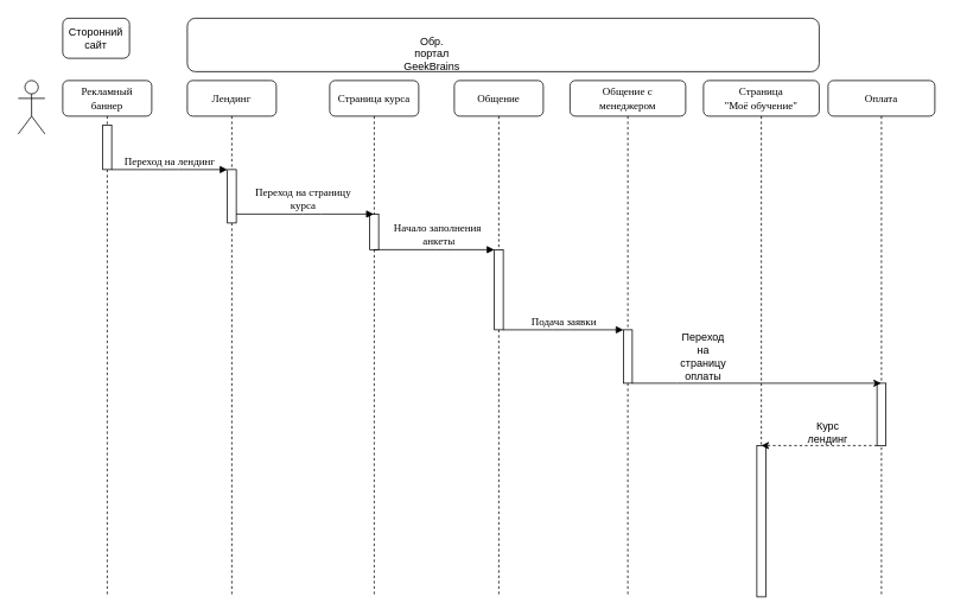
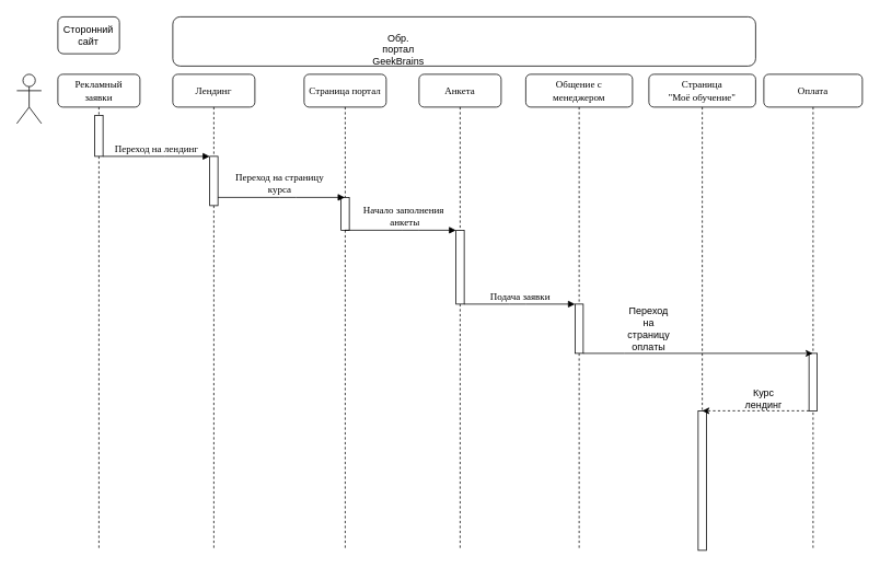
  <mxCell id="0" />
  <mxCell id="1" parent="0" />
  <mxCell id="2" value="Лендинг" style="shape=umlLifeline;perimeter=lifelinePerimeter;whiteSpace=wrap;html=1;container=1;collapsible=0;recursiveResize=0;outlineConnect=0;rounded=1;shadow=0;comic=0;labelBackgroundColor=none;strokeWidth=1;fontFamily=Verdana;fontSize=12;align=center;" parent="1" vertex="1"><mxGeometry x="210" y="90" width="100" height="580" as="geometry" /></mxCell>
  <mxCell id="3" value="" style="html=1;points=[];perimeter=orthogonalPerimeter;rounded=0;shadow=0;comic=0;labelBackgroundColor=none;strokeWidth=1;fontFamily=Verdana;fontSize=12;align=center;" parent="2" vertex="1"><mxGeometry x="45" y="100" width="10" height="60" as="geometry" /></mxCell>
- <mxCell id="4" value="Страница курса" style="shape=umlLifeline;perimeter=lifelinePerimeter;whiteSpace=wrap;html=1;container=1;collapsible=0;recursiveResize=0;outlineConnect=0;rounded=1;shadow=0;comic=0;labelBackgroundColor=none;strokeWidth=1;fontFamily=Verdana;fontSize=12;align=center;" parent="1" vertex="1"><mxGeometry x="370" y="90" width="100" height="580" as="geometry" /></mxCell>
+ <mxCell id="4" value="Страница портал" style="shape=umlLifeline;perimeter=lifelinePerimeter;whiteSpace=wrap;html=1;container=1;collapsible=0;recursiveResize=0;outlineConnect=0;rounded=1;shadow=0;comic=0;labelBackgroundColor=none;strokeWidth=1;fontFamily=Verdana;fontSize=12;align=center;" parent="1" vertex="1"><mxGeometry x="370" y="90" width="100" height="580" as="geometry" /></mxCell>
  <mxCell id="5" value="" style="html=1;points=[];perimeter=orthogonalPerimeter;rounded=0;shadow=0;comic=0;labelBackgroundColor=none;strokeWidth=1;fontFamily=Verdana;fontSize=12;align=center;" parent="4" vertex="1"><mxGeometry x="45" y="150" width="10" height="40" as="geometry" /></mxCell>
- <mxCell id="6" value="Общение" style="shape=umlLifeline;perimeter=lifelinePerimeter;whiteSpace=wrap;html=1;container=1;collapsible=0;recursiveResize=0;outlineConnect=0;rounded=1;shadow=0;comic=0;labelBackgroundColor=none;strokeWidth=1;fontFamily=Verdana;fontSize=12;align=center;" parent="1" vertex="1"><mxGeometry x="510" y="90" width="100" height="580" as="geometry" /></mxCell>
+ <mxCell id="6" value="Анкета" style="shape=umlLifeline;perimeter=lifelinePerimeter;whiteSpace=wrap;html=1;container=1;collapsible=0;recursiveResize=0;outlineConnect=0;rounded=1;shadow=0;comic=0;labelBackgroundColor=none;strokeWidth=1;fontFamily=Verdana;fontSize=12;align=center;" parent="1" vertex="1"><mxGeometry x="510" y="90" width="100" height="580" as="geometry" /></mxCell>
  <mxCell id="7" value="&lt;div&gt;Общение с &lt;br&gt;&lt;/div&gt;&lt;div&gt;менеджером&lt;/div&gt;" style="shape=umlLifeline;perimeter=lifelinePerimeter;whiteSpace=wrap;html=1;container=0;collapsible=0;recursiveResize=0;outlineConnect=0;rounded=1;shadow=0;comic=0;labelBackgroundColor=none;strokeWidth=1;fontFamily=Verdana;fontSize=12;align=center;" parent="1" vertex="1"><mxGeometry x="640" y="90" width="130" height="580" as="geometry" /></mxCell>
  <mxCell id="8" value="Оплата" style="shape=umlLifeline;perimeter=lifelinePerimeter;whiteSpace=wrap;html=1;container=1;collapsible=0;recursiveResize=0;outlineConnect=0;rounded=1;shadow=0;comic=0;labelBackgroundColor=none;strokeWidth=1;fontFamily=Verdana;fontSize=12;align=center;" parent="1" vertex="1"><mxGeometry x="930" y="90" width="120" height="580" as="geometry" /></mxCell>
  <mxCell id="9" value="" style="rounded=0;whiteSpace=wrap;html=1;" vertex="1" parent="8"><mxGeometry x="55" y="340" width="10" height="70" as="geometry" /></mxCell>
  <mxCell id="10" value="&lt;div&gt;Страница&lt;/div&gt;&lt;div&gt;&quot;Моё обучение&quot;&lt;br&gt;&lt;/div&gt;" style="shape=umlLifeline;perimeter=lifelinePerimeter;whiteSpace=wrap;html=1;container=1;collapsible=0;recursiveResize=0;outlineConnect=0;rounded=1;shadow=0;comic=0;labelBackgroundColor=none;strokeWidth=1;fontFamily=Verdana;fontSize=12;align=center;" parent="1" vertex="1"><mxGeometry x="790" y="90" width="130" height="580" as="geometry" /></mxCell>
  <mxCell id="11" value="" style="html=1;points=[];perimeter=orthogonalPerimeter;rounded=0;shadow=0;comic=0;labelBackgroundColor=none;strokeColor=#000000;strokeWidth=1;fillColor=#FFFFFF;fontFamily=Verdana;fontSize=12;fontColor=#000000;align=center;" parent="10" vertex="1"><mxGeometry x="60" y="410" width="10" height="170" as="geometry" /></mxCell>
  <mxCell id="12" value="Переход на страницу оплаты" style="text;html=1;strokeColor=none;fillColor=none;align=center;verticalAlign=middle;whiteSpace=wrap;rounded=0;" vertex="1" parent="10"><mxGeometry x="-30" y="295" width="60" height="30" as="geometry" /></mxCell>
  <mxCell id="13" value="Курс лендинг" style="text;html=1;strokeColor=none;fillColor=none;align=center;verticalAlign=middle;whiteSpace=wrap;rounded=0;" vertex="1" parent="10"><mxGeometry x="110" y="380" width="60" height="30" as="geometry" /></mxCell>
- <mxCell id="14" value="&lt;div&gt;Рекламный&lt;/div&gt;&lt;div&gt;баннер&lt;br&gt;&lt;/div&gt;" style="shape=umlLifeline;perimeter=lifelinePerimeter;whiteSpace=wrap;html=1;container=0;collapsible=0;recursiveResize=0;outlineConnect=0;rounded=1;shadow=0;comic=0;labelBackgroundColor=none;strokeWidth=1;fontFamily=Verdana;fontSize=12;align=center;" parent="1" vertex="1"><mxGeometry x="70" y="90" width="100" height="580" as="geometry" /></mxCell>
+ <mxCell id="14" value="&lt;div&gt;Рекламный&lt;/div&gt;&lt;div&gt;заявки&lt;br&gt;&lt;/div&gt;" style="shape=umlLifeline;perimeter=lifelinePerimeter;whiteSpace=wrap;html=1;container=0;collapsible=0;recursiveResize=0;outlineConnect=0;rounded=1;shadow=0;comic=0;labelBackgroundColor=none;strokeWidth=1;fontFamily=Verdana;fontSize=12;align=center;" parent="1" vertex="1"><mxGeometry x="70" y="90" width="100" height="580" as="geometry" /></mxCell>
  <mxCell id="15" value="" style="html=1;points=[];perimeter=orthogonalPerimeter;rounded=0;shadow=0;comic=0;labelBackgroundColor=none;strokeWidth=1;fontFamily=Verdana;fontSize=12;align=center;" parent="1" vertex="1"><mxGeometry x="555" y="280" width="10" height="90" as="geometry" /></mxCell>
  <mxCell id="16" value="&lt;div&gt;Начало заполнения&lt;/div&gt;&lt;div&gt;&amp;nbsp;анкеты&lt;/div&gt;" style="html=1;verticalAlign=bottom;endArrow=block;labelBackgroundColor=none;fontFamily=Verdana;fontSize=12;edgeStyle=elbowEdgeStyle;elbow=vertical;" parent="1" source="4" target="15" edge="1"><mxGeometry x="0.041" relative="1" as="geometry"><mxPoint x="480" y="230" as="sourcePoint" /><Array as="points"><mxPoint x="500" y="280" /><mxPoint x="430" y="230" /></Array><mxPoint as="offset" /></mxGeometry></mxCell>
  <mxCell id="17" value="Подача заявки" style="html=1;verticalAlign=bottom;endArrow=block;entryX=0;entryY=0;labelBackgroundColor=none;fontFamily=Verdana;fontSize=12;edgeStyle=elbowEdgeStyle;elbow=vertical;" parent="1" source="15" target="25" edge="1"><mxGeometry relative="1" as="geometry"><mxPoint x="620" y="240" as="sourcePoint" /><Array as="points"><mxPoint x="630" y="370" /></Array></mxGeometry></mxCell>
  <mxCell id="18" value="Переход на лендинг" style="html=1;verticalAlign=bottom;endArrow=block;entryX=0;entryY=0;labelBackgroundColor=none;fontFamily=Verdana;fontSize=12;edgeStyle=elbowEdgeStyle;elbow=vertical;" parent="1" source="21" target="3" edge="1"><mxGeometry relative="1" as="geometry"><mxPoint x="190" y="200" as="sourcePoint" /><Array as="points"><mxPoint x="190" y="190" /></Array></mxGeometry></mxCell>
  <mxCell id="19" value="&lt;div&gt;Переход на страницу&lt;/div&gt;&lt;div&gt;курса&lt;br&gt;&lt;/div&gt;" style="html=1;verticalAlign=bottom;endArrow=block;labelBackgroundColor=none;fontFamily=Verdana;fontSize=12;edgeStyle=elbowEdgeStyle;elbow=vertical;" parent="1" source="3" target="4" edge="1"><mxGeometry x="-0.029" relative="1" as="geometry"><mxPoint x="340" y="210" as="sourcePoint" /><Array as="points"><mxPoint x="350" y="240" /></Array><mxPoint as="offset" /></mxGeometry></mxCell>
  <mxCell id="20" value="" style="shape=umlActor;verticalLabelPosition=bottom;verticalAlign=top;html=1;outlineConnect=0;" vertex="1" parent="1"><mxGeometry x="20" y="90" width="30" height="60" as="geometry" /></mxCell>
  <mxCell id="21" value="" style="html=1;points=[];perimeter=orthogonalPerimeter;rounded=0;shadow=0;comic=0;labelBackgroundColor=none;strokeWidth=1;fontFamily=Verdana;fontSize=12;align=center;" parent="1" vertex="1"><mxGeometry x="115" y="140" width="10" height="50" as="geometry" /></mxCell>
  <mxCell id="22" value="" style="rounded=1;whiteSpace=wrap;html=1;" vertex="1" parent="1"><mxGeometry x="210" y="20" width="710" height="60" as="geometry" /></mxCell>
  <mxCell id="23" value="Обр. портал GeekBrains" style="text;html=1;strokeColor=none;fillColor=none;align=center;verticalAlign=middle;whiteSpace=wrap;rounded=0;" vertex="1" parent="1"><mxGeometry x="455" y="45" width="60" height="30" as="geometry" /></mxCell>
  <mxCell id="24" value="" style="endArrow=classic;html=1;rounded=0;" edge="1" parent="1" source="25" target="8"><mxGeometry width="50" height="50" relative="1" as="geometry"><mxPoint x="800" y="330" as="sourcePoint" /><mxPoint x="850" y="280" as="targetPoint" /><Array as="points"><mxPoint x="760" y="430" /></Array></mxGeometry></mxCell>
  <mxCell id="25" value="" style="html=1;points=[];perimeter=orthogonalPerimeter;rounded=0;shadow=0;comic=0;labelBackgroundColor=none;strokeWidth=1;fontFamily=Verdana;fontSize=12;align=center;" parent="1" vertex="1"><mxGeometry x="700" y="370" width="10" height="60" as="geometry" /></mxCell>
  <mxCell id="26" value="Сторонний сайт" style="rounded=1;whiteSpace=wrap;html=1;" vertex="1" parent="1"><mxGeometry x="70" y="20" width="75" height="45" as="geometry" /></mxCell>
  <mxCell id="27" value="" style="html=1;labelBackgroundColor=#ffffff;startArrow=none;startFill=0;startSize=6;endArrow=classic;endFill=1;endSize=6;jettySize=auto;orthogonalLoop=1;strokeWidth=1;dashed=1;fontSize=14;rounded=0;exitX=0;exitY=1;exitDx=0;exitDy=0;entryX=0.5;entryY=0;entryDx=0;entryDy=0;entryPerimeter=0;" edge="1" parent="1" source="9" target="11"><mxGeometry width="60" height="60" relative="1" as="geometry"><mxPoint x="910" y="500" as="sourcePoint" /><mxPoint x="850" y="500" as="targetPoint" /></mxGeometry></mxCell>
